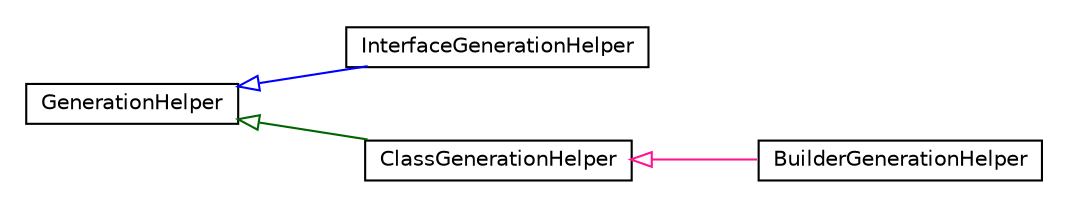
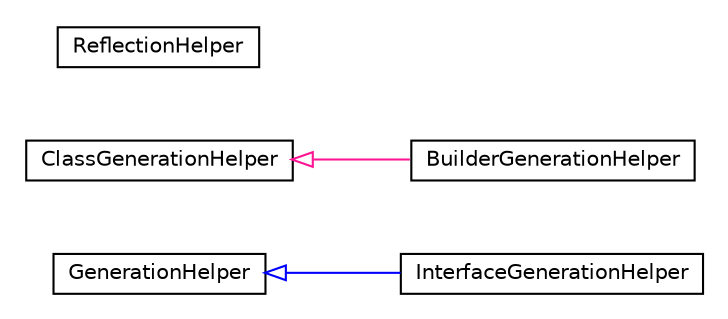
  digraph {
    nodesep=0.25
    rankdir=LR
    ranksep=0.5
    node [fontcolor=black fontname=Helvetica fontsize=10.0 shape=plaintext]
    edge [arrowtail=empty dir=back fontname=Helvetica fontsize=10 headport=p labelfontname=Helvetica labelfontsize=10 tailport=p]
    n1 [label=<<table title="com.gwtplatform.dispatch.annotation.helper.InterfaceGenerationHelper" border="0" cellborder="1" cellspacing="0" cellpadding="2" port="p" href="./InterfaceGenerationHelper.html"> 		<tr><td><table border="0" cellspacing="0" cellpadding="1"> <tr><td align="center" balign="center"> InterfaceGenerationHelper </td></tr> 		</table></td></tr> 		</table>>]
    n2 [label=<<table title="com.gwtplatform.dispatch.annotation.helper.BuilderGenerationHelper" border="0" cellborder="1" cellspacing="0" cellpadding="2" port="p" href="./BuilderGenerationHelper.html"> 		<tr><td><table border="0" cellspacing="0" cellpadding="1"> <tr><td align="center" balign="center"> BuilderGenerationHelper </td></tr> 		</table></td></tr> 		</table>>]
    n3 [label=<<table title="com.gwtplatform.dispatch.annotation.helper.ClassGenerationHelper" border="0" cellborder="1" cellspacing="0" cellpadding="2" port="p" href="./ClassGenerationHelper.html"> 		<tr><td><table border="0" cellspacing="0" cellpadding="1"> <tr><td align="center" balign="center"> ClassGenerationHelper </td></tr> 		</table></td></tr> 		</table>>]
+   n4 [label=<<table title="com.gwtplatform.dispatch.annotation.helper.ReflectionHelper" border="0" cellborder="1" cellspacing="0" cellpadding="2" port="p" href="./ReflectionHelper.html"> 		<tr><td><table border="0" cellspacing="0" cellpadding="1"> <tr><td align="center" balign="center"> ReflectionHelper </td></tr> 		</table></td></tr> 		</table>>]
    n5 [label=<<table title="com.gwtplatform.dispatch.annotation.helper.GenerationHelper" border="0" cellborder="1" cellspacing="0" cellpadding="2" port="p" href="./GenerationHelper.html"> 		<tr><td><table border="0" cellspacing="0" cellpadding="1"> <tr><td align="center" balign="center"> GenerationHelper </td></tr> 		</table></td></tr> 		</table>>]
    n3 -> n2 [color=deeppink]
    n5 -> n1 [color=blue]
-   n5 -> n3 [color=darkgreen]
  }
